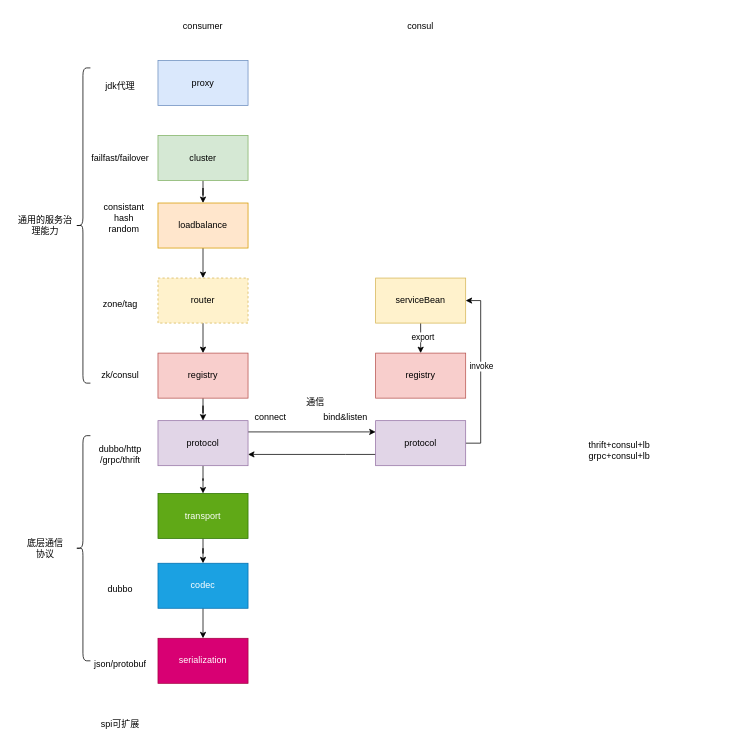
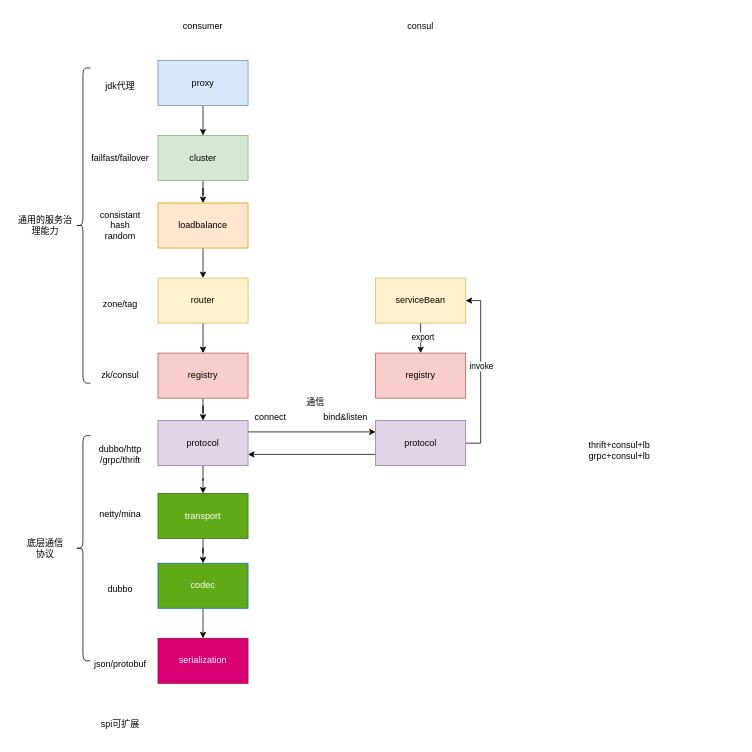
  <mxCell id="0" />
  <mxCell id="1" parent="0" />
+ <mxCell id="2" value="" style="edgeStyle=orthogonalEdgeStyle;rounded=0;orthogonalLoop=1;jettySize=auto;html=1;" edge="1" parent="1" source="3" target="5"><mxGeometry relative="1" as="geometry" /></mxCell>
  <mxCell id="3" value="proxy" style="rounded=0;whiteSpace=wrap;html=1;fillColor=#dae8fc;strokeColor=#6c8ebf;" vertex="1" parent="1"><mxGeometry x="210" y="80" width="120" height="60" as="geometry" /></mxCell>
  <mxCell id="4" value="" style="edgeStyle=orthogonalEdgeStyle;rounded=0;orthogonalLoop=1;jettySize=auto;html=1;" edge="1" parent="1" source="5" target="7"><mxGeometry relative="1" as="geometry" /></mxCell>
  <mxCell id="5" value="cluster" style="rounded=0;whiteSpace=wrap;html=1;fillColor=#d5e8d4;strokeColor=#82b366;" vertex="1" parent="1"><mxGeometry x="210" y="180" width="120" height="60" as="geometry" /></mxCell>
  <mxCell id="6" value="" style="edgeStyle=orthogonalEdgeStyle;rounded=0;orthogonalLoop=1;jettySize=auto;html=1;" edge="1" parent="1" source="7" target="9"><mxGeometry relative="1" as="geometry" /></mxCell>
  <mxCell id="7" value="loadbalance" style="rounded=0;whiteSpace=wrap;html=1;fillColor=#ffe6cc;strokeColor=#d79b00;" vertex="1" parent="1"><mxGeometry x="210" y="270" width="120" height="60" as="geometry" /></mxCell>
  <mxCell id="8" value="" style="edgeStyle=orthogonalEdgeStyle;rounded=0;orthogonalLoop=1;jettySize=auto;html=1;" edge="1" parent="1" source="9" target="11"><mxGeometry relative="1" as="geometry" /></mxCell>
- <mxCell id="9" value="router" style="rounded=0;whiteSpace=wrap;html=1;fillColor=#fff2cc;strokeColor=#d6b656;dashed=1;" vertex="1" parent="1"><mxGeometry x="210" y="370" width="120" height="60" as="geometry" /></mxCell>
+ <mxCell id="9" value="router" style="rounded=0;whiteSpace=wrap;html=1;fillColor=#fff2cc;strokeColor=#d6b656;" vertex="1" parent="1"><mxGeometry x="210" y="370" width="120" height="60" as="geometry" /></mxCell>
  <mxCell id="10" value="" style="edgeStyle=orthogonalEdgeStyle;rounded=0;orthogonalLoop=1;jettySize=auto;html=1;" edge="1" parent="1" source="11" target="14"><mxGeometry relative="1" as="geometry" /></mxCell>
  <mxCell id="11" value="registry" style="rounded=0;whiteSpace=wrap;html=1;fillColor=#f8cecc;strokeColor=#b85450;" vertex="1" parent="1"><mxGeometry x="210" y="470" width="120" height="60" as="geometry" /></mxCell>
  <mxCell id="12" value="" style="edgeStyle=orthogonalEdgeStyle;rounded=0;orthogonalLoop=1;jettySize=auto;html=1;" edge="1" parent="1" source="14" target="16"><mxGeometry relative="1" as="geometry" /></mxCell>
  <mxCell id="13" style="edgeStyle=orthogonalEdgeStyle;rounded=0;orthogonalLoop=1;jettySize=auto;html=1;entryX=0;entryY=0.25;entryDx=0;entryDy=0;" edge="1" parent="1" source="14" target="42"><mxGeometry relative="1" as="geometry"><Array as="points"><mxPoint x="370" y="575" /><mxPoint x="370" y="575" /></Array></mxGeometry></mxCell>
  <mxCell id="14" value="protocol" style="rounded=0;whiteSpace=wrap;html=1;fillColor=#e1d5e7;strokeColor=#9673a6;" vertex="1" parent="1"><mxGeometry x="210" y="560" width="120" height="60" as="geometry" /></mxCell>
  <mxCell id="15" value="" style="edgeStyle=orthogonalEdgeStyle;rounded=0;orthogonalLoop=1;jettySize=auto;html=1;" edge="1" parent="1" source="16" target="18"><mxGeometry relative="1" as="geometry" /></mxCell>
  <mxCell id="16" value="transport" style="rounded=0;whiteSpace=wrap;html=1;fillColor=#60a917;fontColor=#ffffff;strokeColor=#2D7600;" vertex="1" parent="1"><mxGeometry x="210" y="657" width="120" height="60" as="geometry" /></mxCell>
  <mxCell id="17" value="" style="edgeStyle=orthogonalEdgeStyle;rounded=0;orthogonalLoop=1;jettySize=auto;html=1;" edge="1" parent="1" source="18" target="19"><mxGeometry relative="1" as="geometry" /></mxCell>
- <mxCell id="18" value="codec" style="rounded=0;whiteSpace=wrap;html=1;fillColor=#1ba1e2;fontColor=#ffffff;strokeColor=#006EAF;" vertex="1" parent="1"><mxGeometry x="210" y="750" width="120" height="60" as="geometry" /></mxCell>
+ <mxCell id="18" value="codec" style="rounded=0;whiteSpace=wrap;html=1;fillColor=#60a917;fontColor=#ffffff;strokeColor=#006EAF;" vertex="1" parent="1"><mxGeometry x="210" y="750" width="120" height="60" as="geometry" /></mxCell>
  <mxCell id="19" value="serialization" style="rounded=0;whiteSpace=wrap;html=1;fillColor=#d80073;fontColor=#ffffff;strokeColor=#A50040;" vertex="1" parent="1"><mxGeometry x="210" y="850" width="120" height="60" as="geometry" /></mxCell>
  <mxCell id="20" value="" style="shape=curlyBracket;whiteSpace=wrap;html=1;rounded=1;" vertex="1" parent="1"><mxGeometry x="100" y="90" width="20" height="420" as="geometry" /></mxCell>
  <mxCell id="21" value="通用的服务治理能力" style="text;html=1;strokeColor=none;fillColor=none;align=center;verticalAlign=middle;whiteSpace=wrap;rounded=0;" vertex="1" parent="1"><mxGeometry x="20" y="285" width="80" height="30" as="geometry" /></mxCell>
  <mxCell id="22" value="" style="shape=curlyBracket;whiteSpace=wrap;html=1;rounded=1;" vertex="1" parent="1"><mxGeometry x="100" y="580" width="20" height="300" as="geometry" /></mxCell>
  <mxCell id="23" value="底层通信协议" style="text;html=1;strokeColor=none;fillColor=none;align=center;verticalAlign=middle;whiteSpace=wrap;rounded=0;" vertex="1" parent="1"><mxGeometry x="30" y="715" width="60" height="30" as="geometry" /></mxCell>
  <mxCell id="24" value="failfast/failover" style="text;html=1;strokeColor=none;fillColor=none;align=center;verticalAlign=middle;whiteSpace=wrap;rounded=0;" vertex="1" parent="1"><mxGeometry x="130" y="195" width="60" height="30" as="geometry" /></mxCell>
- <mxCell id="25" value="consistant hash&lt;br&gt;random" style="text;html=1;strokeColor=none;fillColor=none;align=center;verticalAlign=middle;whiteSpace=wrap;rounded=0;" vertex="1" parent="1"><mxGeometry x="135" y="275" width="60" height="30" as="geometry" /></mxCell>
+ <mxCell id="25" value="consistant hash&lt;br&gt;random" style="text;html=1;strokeColor=none;fillColor=none;align=center;verticalAlign=middle;whiteSpace=wrap;rounded=0;" vertex="1" parent="1"><mxGeometry x="130" y="285" width="60" height="30" as="geometry" /></mxCell>
  <mxCell id="26" value="zone/tag" style="text;html=1;strokeColor=none;fillColor=none;align=center;verticalAlign=middle;whiteSpace=wrap;rounded=0;" vertex="1" parent="1"><mxGeometry x="130" y="390" width="60" height="30" as="geometry" /></mxCell>
  <mxCell id="27" value="zk/consul" style="text;html=1;strokeColor=none;fillColor=none;align=center;verticalAlign=middle;whiteSpace=wrap;rounded=0;" vertex="1" parent="1"><mxGeometry x="130" y="485" width="60" height="30" as="geometry" /></mxCell>
  <mxCell id="28" value="dubbo/http&lt;br&gt;/grpc/thrift" style="text;html=1;strokeColor=none;fillColor=none;align=center;verticalAlign=middle;whiteSpace=wrap;rounded=0;" vertex="1" parent="1"><mxGeometry x="130" y="590" width="60" height="30" as="geometry" /></mxCell>
+ <mxCell id="29" value="netty/mina" style="text;html=1;strokeColor=none;fillColor=none;align=center;verticalAlign=middle;whiteSpace=wrap;rounded=0;" vertex="1" parent="1"><mxGeometry x="130" y="670" width="60" height="30" as="geometry" /></mxCell>
  <mxCell id="30" value="dubbo" style="text;html=1;strokeColor=none;fillColor=none;align=center;verticalAlign=middle;whiteSpace=wrap;rounded=0;" vertex="1" parent="1"><mxGeometry x="130" y="770" width="60" height="30" as="geometry" /></mxCell>
  <mxCell id="31" value="json/protobuf" style="text;html=1;strokeColor=none;fillColor=none;align=center;verticalAlign=middle;whiteSpace=wrap;rounded=0;" vertex="1" parent="1"><mxGeometry x="130" y="870" width="60" height="30" as="geometry" /></mxCell>
  <mxCell id="32" value="consumer" style="text;html=1;strokeColor=none;fillColor=none;align=center;verticalAlign=middle;whiteSpace=wrap;rounded=0;" vertex="1" parent="1"><mxGeometry x="240" y="20" width="60" height="30" as="geometry" /></mxCell>
  <mxCell id="33" value="jdk代理" style="text;html=1;strokeColor=none;fillColor=none;align=center;verticalAlign=middle;whiteSpace=wrap;rounded=0;" vertex="1" parent="1"><mxGeometry x="130" y="100" width="60" height="30" as="geometry" /></mxCell>
  <mxCell id="34" value="spi可扩展" style="text;html=1;strokeColor=none;fillColor=none;align=center;verticalAlign=middle;whiteSpace=wrap;rounded=0;" vertex="1" parent="1"><mxGeometry x="130" y="950" width="60" height="30" as="geometry" /></mxCell>
  <mxCell id="35" style="edgeStyle=orthogonalEdgeStyle;rounded=0;orthogonalLoop=1;jettySize=auto;html=1;" edge="1" parent="1" source="37" target="38"><mxGeometry relative="1" as="geometry" /></mxCell>
  <mxCell id="36" value="export" style="edgeLabel;html=1;align=center;verticalAlign=middle;resizable=0;points=[];" vertex="1" connectable="0" parent="35"><mxGeometry x="-0.12" y="2" relative="1" as="geometry"><mxPoint as="offset" /></mxGeometry></mxCell>
  <mxCell id="37" value="serviceBean" style="rounded=0;whiteSpace=wrap;html=1;fillColor=#fff2cc;strokeColor=#d6b656;" vertex="1" parent="1"><mxGeometry x="500" y="370" width="120" height="60" as="geometry" /></mxCell>
  <mxCell id="38" value="registry" style="rounded=0;whiteSpace=wrap;html=1;fillColor=#f8cecc;strokeColor=#b85450;" vertex="1" parent="1"><mxGeometry x="500" y="470" width="120" height="60" as="geometry" /></mxCell>
  <mxCell id="39" style="edgeStyle=orthogonalEdgeStyle;rounded=0;orthogonalLoop=1;jettySize=auto;html=1;entryX=1;entryY=0.75;entryDx=0;entryDy=0;" edge="1" parent="1" source="42" target="14"><mxGeometry relative="1" as="geometry"><Array as="points"><mxPoint x="460" y="605" /><mxPoint x="460" y="605" /></Array></mxGeometry></mxCell>
  <mxCell id="40" style="edgeStyle=orthogonalEdgeStyle;rounded=0;orthogonalLoop=1;jettySize=auto;html=1;entryX=1;entryY=0.5;entryDx=0;entryDy=0;" edge="1" parent="1" source="42" target="37"><mxGeometry relative="1" as="geometry"><Array as="points"><mxPoint x="640" y="590" /><mxPoint x="640" y="400" /></Array></mxGeometry></mxCell>
  <mxCell id="41" value="invoke" style="edgeLabel;html=1;align=center;verticalAlign=middle;resizable=0;points=[];" vertex="1" connectable="0" parent="40"><mxGeometry x="0.07" relative="1" as="geometry"><mxPoint as="offset" /></mxGeometry></mxCell>
  <mxCell id="42" value="protocol" style="rounded=0;whiteSpace=wrap;html=1;fillColor=#e1d5e7;strokeColor=#9673a6;" vertex="1" parent="1"><mxGeometry x="500" y="560" width="120" height="60" as="geometry" /></mxCell>
  <mxCell id="43" value="thrift+consul+lb&lt;br&gt;grpc+consul+lb" style="text;html=1;strokeColor=none;fillColor=none;align=center;verticalAlign=middle;whiteSpace=wrap;rounded=0;" vertex="1" parent="1"><mxGeometry x="670" y="580" width="310" height="40" as="geometry" /></mxCell>
  <mxCell id="44" value="通信" style="text;html=1;strokeColor=none;fillColor=none;align=center;verticalAlign=middle;whiteSpace=wrap;rounded=0;" vertex="1" parent="1"><mxGeometry x="390" y="520" width="60" height="30" as="geometry" /></mxCell>
  <mxCell id="45" value="consul" style="text;html=1;strokeColor=none;fillColor=none;align=center;verticalAlign=middle;whiteSpace=wrap;rounded=0;" vertex="1" parent="1"><mxGeometry x="530" y="20" width="60" height="30" as="geometry" /></mxCell>
  <mxCell id="46" value="bind&amp;amp;listen" style="text;html=1;strokeColor=none;fillColor=none;align=center;verticalAlign=middle;whiteSpace=wrap;rounded=0;" vertex="1" parent="1"><mxGeometry x="430" y="540" width="60" height="30" as="geometry" /></mxCell>
  <mxCell id="47" value="connect" style="text;html=1;strokeColor=none;fillColor=none;align=center;verticalAlign=middle;whiteSpace=wrap;rounded=0;" vertex="1" parent="1"><mxGeometry x="330" y="540" width="60" height="30" as="geometry" /></mxCell>
